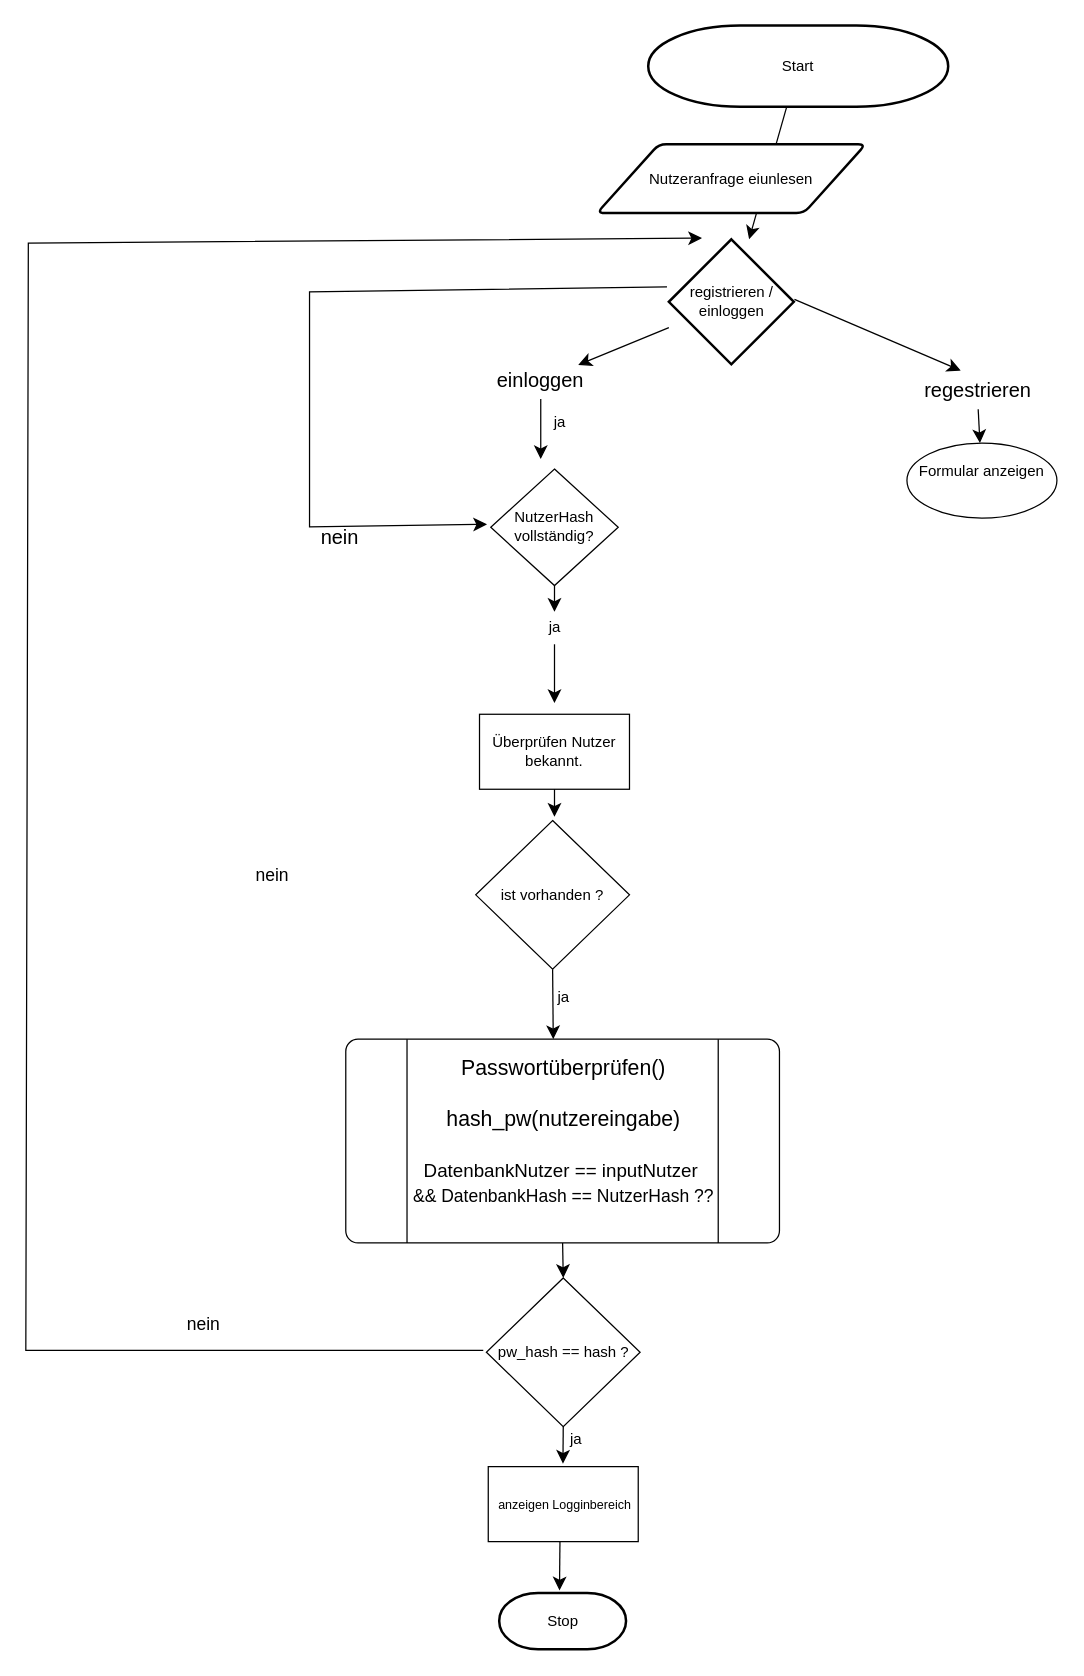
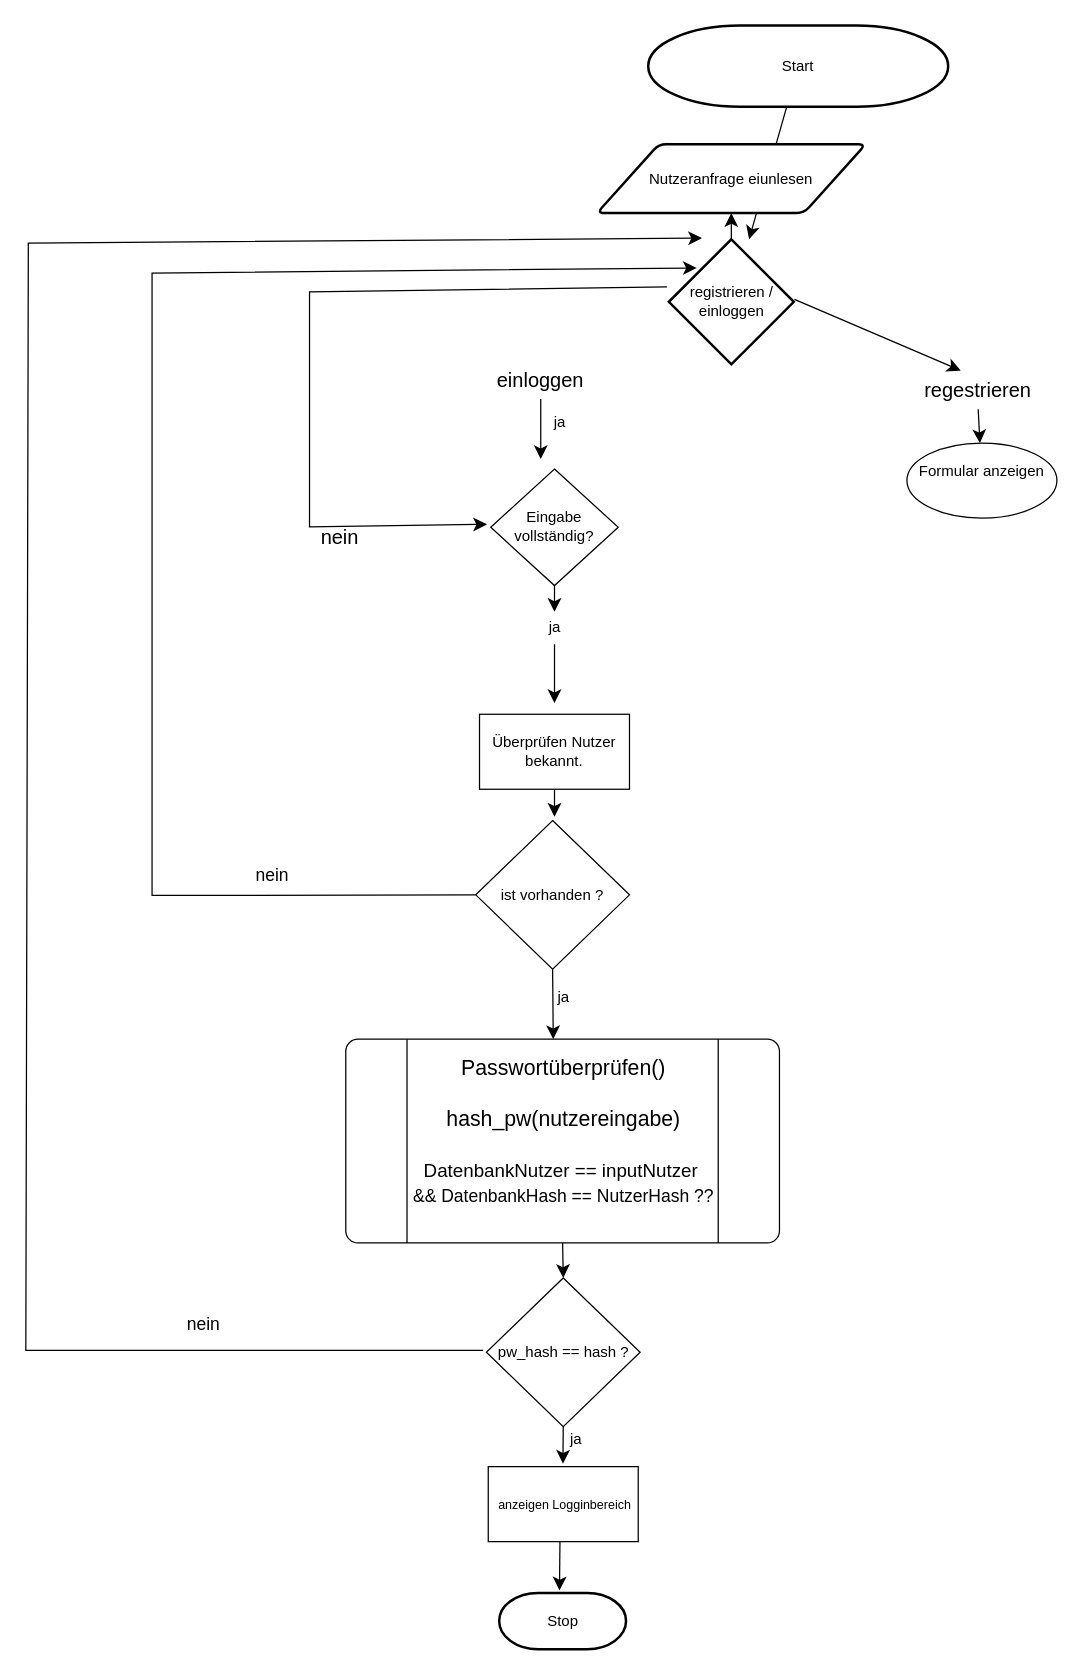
  <mxCell id="0" />
  <mxCell id="1" parent="0" />
  <mxCell id="2" value="" style="edgeStyle=none;curved=1;rounded=0;orthogonalLoop=1;jettySize=auto;html=1;fontSize=12;startSize=8;endSize=8;" edge="1" parent="1" source="3" target="5"><mxGeometry relative="1" as="geometry" /></mxCell>
  <mxCell id="3" value="Start" style="strokeWidth=2;html=1;shape=mxgraph.flowchart.terminator;whiteSpace=wrap;" vertex="1" parent="1"><mxGeometry x="518" y="20" width="240" height="65" as="geometry" /></mxCell>
  <mxCell id="4" value="Nutzeranfrage eiunlesen" style="shape=parallelogram;html=1;strokeWidth=2;perimeter=parallelogramPerimeter;whiteSpace=wrap;rounded=1;arcSize=12;size=0.23;" vertex="1" parent="1"><mxGeometry x="477" y="115" width="215" height="55" as="geometry" /></mxCell>
  <mxCell id="5" value="registrieren / einloggen" style="strokeWidth=2;html=1;shape=mxgraph.flowchart.decision;whiteSpace=wrap;" vertex="1" parent="1"><mxGeometry x="534.5" y="191" width="100" height="100" as="geometry" /></mxCell>
  <mxCell id="6" value="einloggen" style="text;html=1;align=center;verticalAlign=middle;whiteSpace=wrap;rounded=0;fontSize=16;" vertex="1" parent="1"><mxGeometry x="402" y="288.8" width="60" height="30" as="geometry" /></mxCell>
  <mxCell id="7" value="regestrieren" style="text;html=1;align=center;verticalAlign=middle;whiteSpace=wrap;rounded=0;fontSize=16;" vertex="1" parent="1"><mxGeometry x="752" y="297" width="60" height="30" as="geometry" /></mxCell>
  <mxCell id="8" value="" style="endArrow=classic;html=1;rounded=0;fontSize=12;startSize=8;endSize=8;curved=0;" edge="1" parent="1"><mxGeometry width="50" height="50" relative="1" as="geometry"><mxPoint x="635" y="239" as="sourcePoint" /><mxPoint x="768" y="296" as="targetPoint" /></mxGeometry></mxCell>
- <mxCell id="9" value="" style="endArrow=classic;html=1;rounded=0;fontSize=12;startSize=8;endSize=8;curved=1;" edge="1" parent="1" source="5" target="6"><mxGeometry width="50" height="50" relative="1" as="geometry"><mxPoint x="469.3" y="279" as="sourcePoint" /><mxPoint x="574" y="226.8" as="targetPoint" /></mxGeometry></mxCell>
+ <mxCell id="9" value="" style="endArrow=classic;html=1;rounded=0;fontSize=12;startSize=8;endSize=8;curved=1;" edge="1" parent="1" source="5" target="4"><mxGeometry width="50" height="50" relative="1" as="geometry"><mxPoint x="469.3" y="279" as="sourcePoint" /><mxPoint x="574" y="226.8" as="targetPoint" /></mxGeometry></mxCell>
  <mxCell id="10" value="" style="endArrow=classic;html=1;rounded=0;fontSize=12;startSize=8;endSize=8;curved=1;exitX=0.5;exitY=1;exitDx=0;exitDy=0;" edge="1" parent="1" source="6"><mxGeometry width="50" height="50" relative="1" as="geometry"><mxPoint x="524" y="368.8" as="sourcePoint" /><mxPoint y="366.8" as="targetPoint" x="432" /></mxGeometry></mxCell>
  <mxCell id="11" value="" style="endArrow=classic;html=1;rounded=0;fontSize=12;startSize=8;endSize=8;curved=1;exitX=0.5;exitY=1;exitDx=0;exitDy=0;" edge="1" parent="1" source="7" target="12"><mxGeometry width="50" height="50" relative="1" as="geometry"><mxPoint x="743" y="381" as="sourcePoint" /><mxPoint x="785" y="384" as="targetPoint" /></mxGeometry></mxCell>
  <mxCell id="12" value="Formular anzeigen&lt;div&gt;&lt;br&gt;&lt;/div&gt;" style="ellipse;whiteSpace=wrap;html=1;" vertex="1" parent="1"><mxGeometry x="725" y="354" width="120" height="60" as="geometry" /></mxCell>
- <mxCell id="13" value="NutzerHash vollständig?" style="rhombus;whiteSpace=wrap;html=1;" vertex="1" parent="1"><mxGeometry x="392" y="374.8" width="102" height="93.2" as="geometry" /></mxCell>
+ <mxCell id="13" value="Eingabe vollständig?" style="rhombus;whiteSpace=wrap;html=1;" vertex="1" parent="1"><mxGeometry x="392" y="374.8" width="102" height="93.2" as="geometry" /></mxCell>
  <mxCell id="14" value="nein&lt;div&gt;&lt;br&gt;&lt;/div&gt;" style="text;html=1;align=center;verticalAlign=middle;resizable=0;points=[];autosize=1;strokeColor=none;fillColor=none;fontSize=16;" vertex="1" parent="1"><mxGeometry x="246.5" y="414" width="48" height="50" as="geometry" /></mxCell>
  <mxCell id="15" value="" style="endArrow=classic;html=1;rounded=0;fontSize=12;startSize=8;endSize=8;curved=1;exitX=0.5;exitY=1;exitDx=0;exitDy=0;" edge="1" parent="1" source="36"><mxGeometry width="50" height="50" relative="1" as="geometry"><mxPoint x="601" y="524" as="sourcePoint" /><mxPoint x="443" y="562" as="targetPoint" /></mxGeometry></mxCell>
  <mxCell id="16" style="edgeStyle=none;curved=0;rounded=0;orthogonalLoop=1;jettySize=auto;html=1;exitX=0.5;exitY=1;exitDx=0;exitDy=0;strokeColor=default;align=center;verticalAlign=middle;fontFamily=Helvetica;fontSize=12;fontColor=default;labelBackgroundColor=default;startSize=8;endArrow=classic;endSize=8;" edge="1" parent="1" source="17"><mxGeometry relative="1" as="geometry"><mxPoint x="442" y="831" as="targetPoint" /></mxGeometry></mxCell>
  <mxCell id="17" value="ist vorhanden ?" style="rhombus;whiteSpace=wrap;html=1;" vertex="1" parent="1"><mxGeometry x="380" y="656" width="123" height="119" as="geometry" /></mxCell>
  <mxCell id="18" value="Überprüfen Nutzer bekannt." style="rounded=0;whiteSpace=wrap;html=1;" vertex="1" parent="1"><mxGeometry x="383" y="571" width="120" height="60" as="geometry" /></mxCell>
  <mxCell id="19" value="" style="endArrow=classic;html=1;rounded=0;fontSize=12;startSize=8;endSize=8;curved=1;exitX=0.5;exitY=1;exitDx=0;exitDy=0;" edge="1" parent="1" source="18"><mxGeometry width="50" height="50" relative="1" as="geometry"><mxPoint x="601" y="616" as="sourcePoint" /><mxPoint x="443" y="653" as="targetPoint" /></mxGeometry></mxCell>
  <mxCell id="20" value="" style="endArrow=classic;html=1;rounded=0;fontSize=12;startSize=8;endSize=8;curved=0;" edge="1" parent="1"><mxGeometry width="50" height="50" relative="1" as="geometry"><mxPoint x="533" y="229" as="sourcePoint" /><mxPoint x="389" y="419" as="targetPoint" /><Array as="points"><mxPoint x="247" y="233" /><mxPoint x="247" y="421" /></Array></mxGeometry></mxCell>
+ <mxCell id="21" style="edgeStyle=none;curved=0;rounded=0;orthogonalLoop=1;jettySize=auto;html=1;exitX=0;exitY=0.5;exitDx=0;exitDy=0;entryX=0.223;entryY=0.229;entryDx=0;entryDy=0;entryPerimeter=0;strokeColor=default;align=center;verticalAlign=middle;fontFamily=Helvetica;fontSize=12;fontColor=default;labelBackgroundColor=default;startSize=8;endArrow=classic;endSize=8;" edge="1" parent="1" source="17" target="5"><mxGeometry relative="1" as="geometry"><Array as="points"><mxPoint x="121" y="716" /><mxPoint x="121" y="218" /></Array></mxGeometry></mxCell>
  <mxCell id="22" value="nein" style="text;html=1;align=center;verticalAlign=middle;resizable=0;points=[];autosize=1;strokeColor=none;fillColor=none;fontSize=14;fontFamily=Helvetica;fontColor=default;labelBackgroundColor=default;" vertex="1" parent="1"><mxGeometry x="195" y="685" width="44" height="29" as="geometry" /></mxCell>
  <mxCell id="23" style="edgeStyle=none;curved=0;rounded=0;orthogonalLoop=1;jettySize=auto;html=1;strokeColor=default;align=center;verticalAlign=middle;fontFamily=Helvetica;fontSize=12;fontColor=default;labelBackgroundColor=default;startSize=8;endArrow=classic;endSize=8;" edge="1" parent="1"><mxGeometry relative="1" as="geometry"><mxPoint x="561" y="190" as="targetPoint" /><mxPoint x="386" y="1080" as="sourcePoint" /><Array as="points"><mxPoint x="20" y="1080" /><mxPoint x="22" y="194" /></Array></mxGeometry></mxCell>
  <mxCell id="24" style="edgeStyle=none;curved=0;rounded=0;orthogonalLoop=1;jettySize=auto;html=1;exitX=0.5;exitY=1;exitDx=0;exitDy=0;entryX=0.5;entryY=0;entryDx=0;entryDy=0;strokeColor=default;align=center;verticalAlign=middle;fontFamily=Helvetica;fontSize=12;fontColor=default;labelBackgroundColor=default;startSize=8;endArrow=classic;endSize=8;" edge="1" parent="1" source="25" target="29"><mxGeometry relative="1" as="geometry" /></mxCell>
  <mxCell id="25" value="" style="verticalLabelPosition=bottom;verticalAlign=top;html=1;shape=process;whiteSpace=wrap;rounded=1;size=0.14;arcSize=6;fontFamily=Helvetica;fontSize=12;fontColor=default;labelBackgroundColor=default;" vertex="1" parent="1"><mxGeometry x="276" y="831" width="347" height="163" as="geometry" /></mxCell>
  <mxCell id="26" style="edgeStyle=none;curved=0;rounded=0;orthogonalLoop=1;jettySize=auto;html=1;exitX=0.5;exitY=0;exitDx=0;exitDy=0;strokeColor=default;align=center;verticalAlign=middle;fontFamily=Helvetica;fontSize=12;fontColor=default;labelBackgroundColor=default;startSize=8;endArrow=classic;endSize=8;" edge="1" parent="1" source="25" target="25"><mxGeometry relative="1" as="geometry" /></mxCell>
  <mxCell id="27" value="Passwortüberprüfen()&lt;div style=&quot;font-size: 17px;&quot;&gt;&lt;br style=&quot;font-size: 17px;&quot;&gt;&lt;/div&gt;&lt;div style=&quot;font-size: 17px;&quot;&gt;hash_pw(nutzereingabe)&lt;/div&gt;&lt;div style=&quot;font-size: 17px;&quot;&gt;&lt;br&gt;&lt;/div&gt;&lt;div style=&quot;font-size: 17px;&quot;&gt;&lt;span style=&quot;font-size: 15px;&quot; dir=&quot;ltr&quot; class=&quot;ui-provider a b c d e f g h i j k l m n o p q r s t u v w x y z ab ac ae af ag ah ai aj ak&quot;&gt;DatenbankNutzer == inputNutzer&amp;nbsp;&lt;/span&gt;&lt;/div&gt;&lt;div style=&quot;font-size: 17px;&quot;&gt;&lt;span style=&quot;font-size: 14px;&quot; dir=&quot;ltr&quot; class=&quot;ui-provider a b c d e f g h i j k l m n o p q r s t u v w x y z ab ac ae af ag ah ai aj ak&quot;&gt;&amp;amp;&amp;amp; DatenbankHash == NutzerHash ??&lt;/span&gt;&lt;br&gt;&lt;/div&gt;" style="text;html=1;align=center;verticalAlign=middle;resizable=0;points=[];autosize=1;strokeColor=none;fillColor=none;fontSize=17;fontFamily=Helvetica;fontColor=default;labelBackgroundColor=default;" vertex="1" parent="1"><mxGeometry x="321" y="838.5" width="258" height="134" as="geometry" /></mxCell>
  <mxCell id="28" value="nein" style="text;html=1;align=center;verticalAlign=middle;resizable=0;points=[];autosize=1;strokeColor=none;fillColor=none;fontSize=14;fontFamily=Helvetica;fontColor=default;labelBackgroundColor=default;" vertex="1" parent="1"><mxGeometry x="140" y="1044" width="44" height="29" as="geometry" /></mxCell>
  <mxCell id="29" value="pw_hash == hash ?" style="rhombus;whiteSpace=wrap;html=1;" vertex="1" parent="1"><mxGeometry x="388.5" y="1022" width="123" height="119" as="geometry" /></mxCell>
  <mxCell id="30" value="" style="verticalLabelPosition=bottom;verticalAlign=top;html=1;shape=mxgraph.basic.rect;fillColor2=none;strokeWidth=1;size=20;indent=5;fontFamily=Helvetica;fontSize=12;fontColor=default;labelBackgroundColor=default;" vertex="1" parent="1"><mxGeometry x="390" y="1173" width="120" height="60" as="geometry" /></mxCell>
  <mxCell id="31" value="anzeigen Logginbereich" style="text;html=1;align=center;verticalAlign=middle;resizable=0;points=[];autosize=1;strokeColor=none;fillColor=none;fontSize=10;fontFamily=Helvetica;fontColor=default;labelBackgroundColor=default;" vertex="1" parent="1"><mxGeometry x="388.5" y="1191" width="124" height="24" as="geometry" /></mxCell>
  <mxCell id="32" style="edgeStyle=none;curved=0;rounded=0;orthogonalLoop=1;jettySize=auto;html=1;exitX=0.5;exitY=1;exitDx=0;exitDy=0;entryX=0.498;entryY=-0.04;entryDx=0;entryDy=0;entryPerimeter=0;strokeColor=default;align=center;verticalAlign=middle;fontFamily=Helvetica;fontSize=12;fontColor=default;labelBackgroundColor=default;startSize=8;endArrow=classic;endSize=8;" edge="1" parent="1" source="29" target="30"><mxGeometry relative="1" as="geometry" /></mxCell>
  <mxCell id="33" value="ja" style="text;html=1;align=center;verticalAlign=middle;resizable=0;points=[];autosize=1;strokeColor=none;fillColor=none;fontSize=12;fontFamily=Helvetica;fontColor=default;labelBackgroundColor=default;" vertex="1" parent="1"><mxGeometry x="446" y="1138" width="27" height="26" as="geometry" /></mxCell>
  <mxCell id="34" value="ja" style="text;html=1;align=center;verticalAlign=middle;resizable=0;points=[];autosize=1;strokeColor=none;fillColor=none;fontSize=12;fontFamily=Helvetica;fontColor=default;labelBackgroundColor=default;" vertex="1" parent="1"><mxGeometry x="436.5" y="785" width="27" height="26" as="geometry" /></mxCell>
  <mxCell id="35" value="" style="endArrow=classic;html=1;rounded=0;fontSize=12;startSize=8;endSize=8;curved=1;exitX=0.5;exitY=1;exitDx=0;exitDy=0;" edge="1" parent="1" source="13" target="36"><mxGeometry width="50" height="50" relative="1" as="geometry"><mxPoint x="443" y="468" as="sourcePoint" /><mxPoint x="443" y="562" as="targetPoint" /></mxGeometry></mxCell>
  <mxCell id="36" value="ja" style="text;html=1;align=center;verticalAlign=middle;resizable=0;points=[];autosize=1;strokeColor=none;fillColor=none;fontSize=12;fontFamily=Helvetica;fontColor=default;labelBackgroundColor=default;" vertex="1" parent="1"><mxGeometry x="429.5" y="489" width="27" height="26" as="geometry" /></mxCell>
  <mxCell id="37" value="ja" style="text;html=1;align=center;verticalAlign=middle;resizable=0;points=[];autosize=1;strokeColor=none;fillColor=none;fontSize=12;fontFamily=Helvetica;fontColor=default;labelBackgroundColor=default;" vertex="1" parent="1"><mxGeometry x="433" y="325" width="27" height="26" as="geometry" /></mxCell>
  <mxCell id="38" value="Stop" style="strokeWidth=2;html=1;shape=mxgraph.flowchart.terminator;whiteSpace=wrap;" vertex="1" parent="1"><mxGeometry x="398.75" y="1274" width="101.5" height="45" as="geometry" /></mxCell>
  <mxCell id="39" value="" style="endArrow=classic;html=1;rounded=0;strokeColor=default;align=center;verticalAlign=middle;fontFamily=Helvetica;fontSize=12;fontColor=default;labelBackgroundColor=default;startSize=8;endSize=8;curved=0;exitX=0.478;exitY=1.006;exitDx=0;exitDy=0;exitPerimeter=0;" edge="1" parent="1" source="30"><mxGeometry width="50" height="50" relative="1" as="geometry"><mxPoint x="483.5" y="1260" as="sourcePoint" /><mxPoint x="447" y="1272" as="targetPoint" /></mxGeometry></mxCell>
